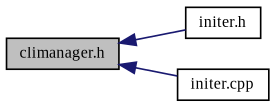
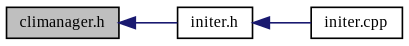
  digraph {
    fontname="Liberation Serif"
    rankdir=LR
    node [color=black fillcolor=white fontname="Liberation Serif" fontsize=10 shape=record style=filled]
    edge [color=midnightblue dir=back fontname="Liberation Serif" fontsize=10 labelfontname=Helvetica labelfontsize=10 style=solid]
    n1 [fillcolor=grey75 fontcolor=black height=0.2 label="climanager.h" width=0.4]
    n2 [height=0.2 label="initer.h" width=0.4]
    n3 [height=0.2 label="initer.cpp" width=0.4]
    n1 -> n2
-   n1 -> n3
+   n2 -> n3
  }
